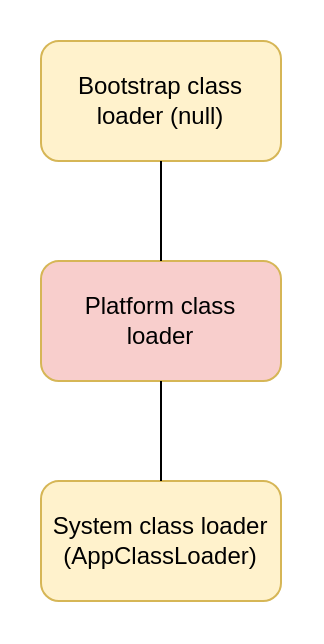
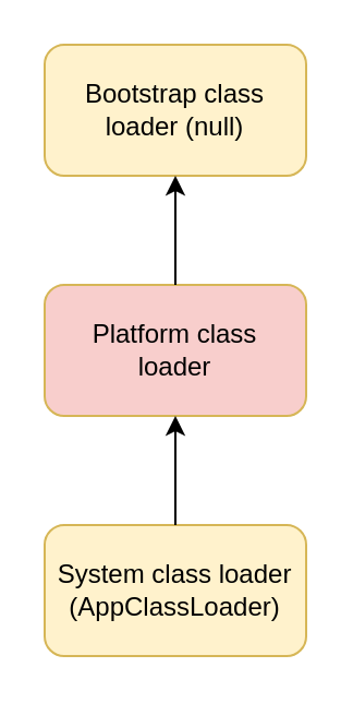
  <mxCell id="0" />
  <mxCell id="1" parent="0" />
  <mxCell id="2" value="Bootstrap class loader (null)" style="rounded=1;whiteSpace=wrap;html=1;fillColor=#fff2cc;strokeColor=#d6b656;" vertex="1" parent="1"><mxGeometry x="20" y="20" width="120" height="60" as="geometry" /></mxCell>
  <mxCell id="3" value="&lt;div&gt;Platform class &lt;br&gt;&lt;/div&gt;&lt;div&gt;loader&lt;/div&gt;" style="rounded=1;whiteSpace=wrap;html=1;fillColor=#f8cecc;strokeColor=#d6b656;" vertex="1" parent="1"><mxGeometry x="20" y="130" width="120" height="60" as="geometry" /></mxCell>
  <mxCell id="4" value="System class loader (AppClassLoader)" style="rounded=1;whiteSpace=wrap;html=1;fillColor=#fff2cc;strokeColor=#d6b656;" vertex="1" parent="1"><mxGeometry x="20" y="240" width="120" height="60" as="geometry" /></mxCell>
- <mxCell id="5" value="" style="endArrow=none;html=1;entryX=0.5;entryY=1;entryDx=0;entryDy=0;" edge="1" parent="1" source="3" target="2"><mxGeometry width="50" height="50" relative="1" as="geometry"><mxPoint x="20" y="360" as="sourcePoint" /><mxPoint x="70" y="310" as="targetPoint" /></mxGeometry></mxCell>
- <mxCell id="6" value="" style="endArrow=none;html=1;entryX=0.5;entryY=1;entryDx=0;entryDy=0;exitX=0.5;exitY=0;exitDx=0;exitDy=0;" edge="1" parent="1" source="4" target="3"><mxGeometry width="50" height="50" relative="1" as="geometry"><mxPoint x="90" y="130" as="sourcePoint" /><mxPoint x="90" y="90" as="targetPoint" /></mxGeometry></mxCell>
+ <mxCell id="5" value="" style="endArrow=classic;html=1;entryX=0.5;entryY=1;entryDx=0;entryDy=0;" edge="1" parent="1" source="3" target="2"><mxGeometry width="50" height="50" relative="1" as="geometry"><mxPoint x="20" y="360" as="sourcePoint" /><mxPoint x="70" y="310" as="targetPoint" /></mxGeometry></mxCell>
+ <mxCell id="6" value="" style="endArrow=classic;html=1;entryX=0.5;entryY=1;entryDx=0;entryDy=0;exitX=0.5;exitY=0;exitDx=0;exitDy=0;" edge="1" parent="1" source="4" target="3"><mxGeometry width="50" height="50" relative="1" as="geometry"><mxPoint x="90" y="130" as="sourcePoint" /><mxPoint x="90" y="90" as="targetPoint" /></mxGeometry></mxCell>
